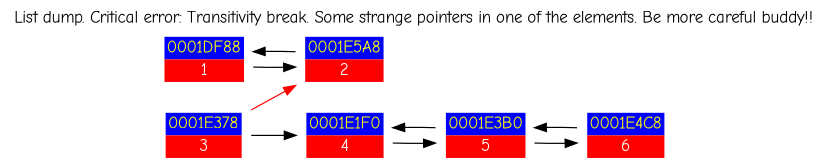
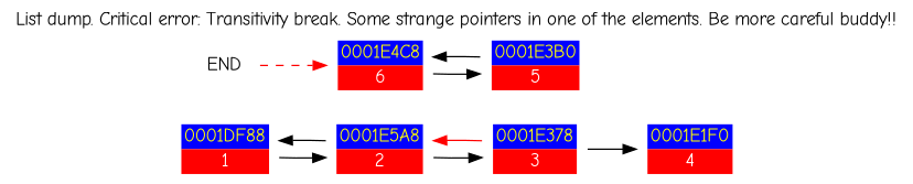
  digraph {
    fontname="Comic Neue"
    label="List dump. Critical error: Transitivity break. Some strange pointers in one of the elements. Be more careful buddy!!"
    labelloc=t
    rankdir=LR
    node [fontname="Comic Neue" shape=plaintext]
    edge [fontname="Comic Neue"]
    n1 [label=<<table border="0" cellborder="0" cellspacing="0"><tr><td bgcolor="blue"><font color="yellow">0001DF88</font></td></tr><tr><td bgcolor="red"><font color="white">1</font></td></tr></table>>]
    n2 [label=<<table border="0" cellborder="0" cellspacing="0"><tr><td bgcolor="blue"><font color="yellow">0001E5A8</font></td></tr><tr><td bgcolor="red"><font color="white">2</font></td></tr></table>>]
+   n3 [label=END]
    n4 [label=<<table border="0" cellborder="0" cellspacing="0"><tr><td bgcolor="blue"><font color="yellow">0001E4C8</font></td></tr><tr><td bgcolor="red"><font color="white">6</font></td></tr></table>>]
    n5 [label=<<table border="0" cellborder="0" cellspacing="0"><tr><td bgcolor="blue"><font color="yellow">0001E3B0</font></td></tr><tr><td bgcolor="red"><font color="white">5</font></td></tr></table>>]
    n6 [label=<<table border="0" cellborder="0" cellspacing="0"><tr><td bgcolor="blue"><font color="yellow">0001E378</font></td></tr><tr><td bgcolor="red"><font color="white">3</font></td></tr></table>>]
    n7 [label=<<table border="0" cellborder="0" cellspacing="0"><tr><td bgcolor="blue"><font color="yellow">0001E1F0</font></td></tr><tr><td bgcolor="red"><font color="white">4</font></td></tr></table>>]
    n1 -> n2
    n2 -> n1
+   n2 -> n6
+   n3 -> n4 [color=red style=dashed]
    n4 -> n5
    n5 -> n4
-   n5 -> n7
    n6 -> n2 [color=red]
    n6 -> n7
-   n7 -> n5
  }
